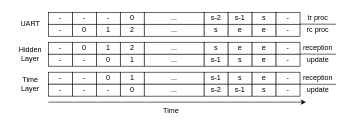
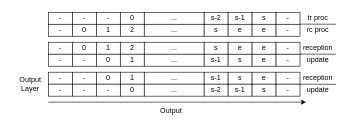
  <mxCell id="0" />
  <mxCell id="1" parent="0" />
  <mxCell id="2" value="-" style="rounded=0;whiteSpace=wrap;html=1;" parent="1" vertex="1"><mxGeometry x="80" y="20" width="40" height="20" as="geometry" /></mxCell>
  <mxCell id="3" value="-" style="rounded=0;whiteSpace=wrap;html=1;" vertex="1" parent="1"><mxGeometry x="80" y="40" width="40" height="20" as="geometry" /></mxCell>
- <mxCell id="4" value="UART" style="text;html=1;align=center;verticalAlign=middle;whiteSpace=wrap;rounded=0;" vertex="1" parent="1"><mxGeometry x="20" y="25" width="60" height="30" as="geometry" /></mxCell>
  <mxCell id="5" value="-" style="rounded=0;whiteSpace=wrap;html=1;" vertex="1" parent="1"><mxGeometry x="80" y="70" width="40" height="20" as="geometry" /></mxCell>
  <mxCell id="6" value="-" style="rounded=0;whiteSpace=wrap;html=1;" vertex="1" parent="1"><mxGeometry x="80" y="90" width="40" height="20" as="geometry" /></mxCell>
- <mxCell id="7" value="Hidden Layer" style="text;html=1;align=center;verticalAlign=middle;whiteSpace=wrap;rounded=0;" vertex="1" parent="1"><mxGeometry x="20" y="75" width="60" height="30" as="geometry" /></mxCell>
  <mxCell id="8" value="-" style="rounded=0;whiteSpace=wrap;html=1;" vertex="1" parent="1"><mxGeometry x="80" y="120" width="40" height="20" as="geometry" /></mxCell>
  <mxCell id="9" value="-" style="rounded=0;whiteSpace=wrap;html=1;" vertex="1" parent="1"><mxGeometry x="80" y="140" width="40" height="20" as="geometry" /></mxCell>
- <mxCell id="10" value="&lt;div&gt;Time&lt;/div&gt;&lt;div&gt;Layer&lt;/div&gt;" style="text;html=1;align=center;verticalAlign=middle;whiteSpace=wrap;rounded=0;" vertex="1" parent="1"><mxGeometry x="20" y="125" width="60" height="30" as="geometry" /></mxCell>
+ <mxCell id="10" value="&lt;div&gt;Output&lt;/div&gt;&lt;div&gt;Layer&lt;/div&gt;" style="text;html=1;align=center;verticalAlign=middle;whiteSpace=wrap;rounded=0;" vertex="1" parent="1"><mxGeometry x="20" y="125" width="60" height="30" as="geometry" /></mxCell>
  <mxCell id="11" value="-" style="rounded=0;whiteSpace=wrap;html=1;" vertex="1" parent="1"><mxGeometry x="120" y="20" width="40" height="20" as="geometry" /></mxCell>
  <mxCell id="12" value="0" style="rounded=0;whiteSpace=wrap;html=1;" vertex="1" parent="1"><mxGeometry x="120" y="40" width="40" height="20" as="geometry" /></mxCell>
  <mxCell id="13" value="0" style="rounded=0;whiteSpace=wrap;html=1;" vertex="1" parent="1"><mxGeometry x="120" y="70" width="40" height="20" as="geometry" /></mxCell>
  <mxCell id="14" value="-" style="rounded=0;whiteSpace=wrap;html=1;" vertex="1" parent="1"><mxGeometry x="120" y="90" width="40" height="20" as="geometry" /></mxCell>
  <mxCell id="15" value="-" style="rounded=0;whiteSpace=wrap;html=1;" vertex="1" parent="1"><mxGeometry x="120" y="120" width="40" height="20" as="geometry" /></mxCell>
  <mxCell id="16" value="-" style="rounded=0;whiteSpace=wrap;html=1;" vertex="1" parent="1"><mxGeometry x="120" y="140" width="40" height="20" as="geometry" /></mxCell>
  <mxCell id="17" value="-" style="rounded=0;whiteSpace=wrap;html=1;" vertex="1" parent="1"><mxGeometry x="160" y="20" width="40" height="20" as="geometry" /></mxCell>
  <mxCell id="18" value="1" style="rounded=0;whiteSpace=wrap;html=1;" vertex="1" parent="1"><mxGeometry x="160" y="40" width="40" height="20" as="geometry" /></mxCell>
  <mxCell id="19" value="1" style="rounded=0;whiteSpace=wrap;html=1;" vertex="1" parent="1"><mxGeometry x="160" y="70" width="40" height="20" as="geometry" /></mxCell>
  <mxCell id="20" value="0" style="rounded=0;whiteSpace=wrap;html=1;" vertex="1" parent="1"><mxGeometry x="160" y="90" width="40" height="20" as="geometry" /></mxCell>
  <mxCell id="21" value="0" style="rounded=0;whiteSpace=wrap;html=1;" vertex="1" parent="1"><mxGeometry x="160" y="120" width="40" height="20" as="geometry" /></mxCell>
  <mxCell id="22" value="-" style="rounded=0;whiteSpace=wrap;html=1;" vertex="1" parent="1"><mxGeometry x="160" y="140" width="40" height="20" as="geometry" /></mxCell>
  <mxCell id="23" value="0" style="rounded=0;whiteSpace=wrap;html=1;" vertex="1" parent="1"><mxGeometry x="200" y="20" width="40" height="20" as="geometry" /></mxCell>
  <mxCell id="24" value="2" style="rounded=0;whiteSpace=wrap;html=1;" vertex="1" parent="1"><mxGeometry x="200" y="40" width="40" height="20" as="geometry" /></mxCell>
  <mxCell id="25" value="2" style="rounded=0;whiteSpace=wrap;html=1;" vertex="1" parent="1"><mxGeometry x="200" y="70" width="40" height="20" as="geometry" /></mxCell>
  <mxCell id="26" value="1" style="rounded=0;whiteSpace=wrap;html=1;" vertex="1" parent="1"><mxGeometry x="200" y="90" width="40" height="20" as="geometry" /></mxCell>
  <mxCell id="27" value="1" style="rounded=0;whiteSpace=wrap;html=1;" vertex="1" parent="1"><mxGeometry x="200" y="120" width="40" height="20" as="geometry" /></mxCell>
  <mxCell id="28" value="0" style="rounded=0;whiteSpace=wrap;html=1;" vertex="1" parent="1"><mxGeometry x="200" y="140" width="40" height="20" as="geometry" /></mxCell>
  <mxCell id="29" value="..." style="rounded=0;whiteSpace=wrap;html=1;" vertex="1" parent="1"><mxGeometry x="240" y="20" width="100" height="20" as="geometry" /></mxCell>
  <mxCell id="30" value="..." style="rounded=0;whiteSpace=wrap;html=1;" vertex="1" parent="1"><mxGeometry x="240" y="40" width="100" height="20" as="geometry" /></mxCell>
  <mxCell id="31" value="..." style="rounded=0;whiteSpace=wrap;html=1;" vertex="1" parent="1"><mxGeometry x="240" y="70" width="100" height="20" as="geometry" /></mxCell>
  <mxCell id="32" value="..." style="rounded=0;whiteSpace=wrap;html=1;" vertex="1" parent="1"><mxGeometry x="240" y="90" width="100" height="20" as="geometry" /></mxCell>
  <mxCell id="33" value="..." style="rounded=0;whiteSpace=wrap;html=1;" vertex="1" parent="1"><mxGeometry x="240" y="120" width="100" height="20" as="geometry" /></mxCell>
  <mxCell id="34" value="..." style="rounded=0;whiteSpace=wrap;html=1;" vertex="1" parent="1"><mxGeometry x="240" y="140" width="100" height="20" as="geometry" /></mxCell>
  <mxCell id="35" value="s-2" style="rounded=0;whiteSpace=wrap;html=1;" vertex="1" parent="1"><mxGeometry x="340" y="20" width="40" height="20" as="geometry" /></mxCell>
  <mxCell id="36" value="s" style="rounded=0;whiteSpace=wrap;html=1;" vertex="1" parent="1"><mxGeometry x="340" y="40" width="40" height="20" as="geometry" /></mxCell>
  <mxCell id="37" value="s" style="rounded=0;whiteSpace=wrap;html=1;" vertex="1" parent="1"><mxGeometry x="340" y="70" width="40" height="20" as="geometry" /></mxCell>
  <mxCell id="38" value="s-1" style="rounded=0;whiteSpace=wrap;html=1;" vertex="1" parent="1"><mxGeometry x="340" y="90" width="40" height="20" as="geometry" /></mxCell>
  <mxCell id="39" value="s-1" style="rounded=0;whiteSpace=wrap;html=1;" vertex="1" parent="1"><mxGeometry x="340" y="120" width="40" height="20" as="geometry" /></mxCell>
  <mxCell id="40" value="&lt;div&gt;s-2&lt;/div&gt;" style="rounded=0;whiteSpace=wrap;html=1;" vertex="1" parent="1"><mxGeometry x="340" y="140" width="40" height="20" as="geometry" /></mxCell>
  <mxCell id="41" value="s-1" style="rounded=0;whiteSpace=wrap;html=1;" vertex="1" parent="1"><mxGeometry x="380" y="20" width="40" height="20" as="geometry" /></mxCell>
  <mxCell id="42" value="e" style="rounded=0;whiteSpace=wrap;html=1;" vertex="1" parent="1"><mxGeometry x="380" y="40" width="40" height="20" as="geometry" /></mxCell>
  <mxCell id="43" value="e" style="rounded=0;whiteSpace=wrap;html=1;" vertex="1" parent="1"><mxGeometry x="380" y="70" width="40" height="20" as="geometry" /></mxCell>
  <mxCell id="44" value="s" style="rounded=0;whiteSpace=wrap;html=1;" vertex="1" parent="1"><mxGeometry x="380" y="90" width="40" height="20" as="geometry" /></mxCell>
  <mxCell id="45" value="s" style="rounded=0;whiteSpace=wrap;html=1;" vertex="1" parent="1"><mxGeometry x="380" y="120" width="40" height="20" as="geometry" /></mxCell>
  <mxCell id="46" value="s-1" style="rounded=0;whiteSpace=wrap;html=1;" vertex="1" parent="1"><mxGeometry x="380" y="140" width="40" height="20" as="geometry" /></mxCell>
  <mxCell id="47" value="s" style="rounded=0;whiteSpace=wrap;html=1;" vertex="1" parent="1"><mxGeometry x="420" y="20" width="40" height="20" as="geometry" /></mxCell>
  <mxCell id="48" value="e" style="rounded=0;whiteSpace=wrap;html=1;" vertex="1" parent="1"><mxGeometry x="420" y="40" width="40" height="20" as="geometry" /></mxCell>
  <mxCell id="49" value="e" style="rounded=0;whiteSpace=wrap;html=1;" vertex="1" parent="1"><mxGeometry x="420" y="70" width="40" height="20" as="geometry" /></mxCell>
  <mxCell id="50" value="e" style="rounded=0;whiteSpace=wrap;html=1;" vertex="1" parent="1"><mxGeometry x="420" y="90" width="40" height="20" as="geometry" /></mxCell>
  <mxCell id="51" value="e" style="rounded=0;whiteSpace=wrap;html=1;" vertex="1" parent="1"><mxGeometry x="420" y="120" width="40" height="20" as="geometry" /></mxCell>
  <mxCell id="52" value="s" style="rounded=0;whiteSpace=wrap;html=1;" vertex="1" parent="1"><mxGeometry x="420" y="140" width="40" height="20" as="geometry" /></mxCell>
  <mxCell id="53" value="-" style="rounded=0;whiteSpace=wrap;html=1;" vertex="1" parent="1"><mxGeometry x="460" y="20" width="40" height="20" as="geometry" /></mxCell>
  <mxCell id="54" value="-" style="rounded=0;whiteSpace=wrap;html=1;" vertex="1" parent="1"><mxGeometry x="460" y="40" width="40" height="20" as="geometry" /></mxCell>
  <mxCell id="55" value="-" style="rounded=0;whiteSpace=wrap;html=1;" vertex="1" parent="1"><mxGeometry x="460" y="70" width="40" height="20" as="geometry" /></mxCell>
  <mxCell id="56" value="-" style="rounded=0;whiteSpace=wrap;html=1;" vertex="1" parent="1"><mxGeometry x="460" y="90" width="40" height="20" as="geometry" /></mxCell>
  <mxCell id="57" value="-" style="rounded=0;whiteSpace=wrap;html=1;" vertex="1" parent="1"><mxGeometry x="460" y="120" width="40" height="20" as="geometry" /></mxCell>
  <mxCell id="58" value="-" style="rounded=0;whiteSpace=wrap;html=1;" vertex="1" parent="1"><mxGeometry x="460" y="140" width="40" height="20" as="geometry" /></mxCell>
  <mxCell id="59" value="tr proc" style="text;html=1;align=center;verticalAlign=middle;whiteSpace=wrap;rounded=0;" vertex="1" parent="1"><mxGeometry x="500" y="20" width="60" height="20" as="geometry" /></mxCell>
  <mxCell id="60" value="rc proc" style="text;html=1;align=center;verticalAlign=middle;whiteSpace=wrap;rounded=0;strokeColor=none;" vertex="1" parent="1"><mxGeometry x="500" y="40" width="60" height="20" as="geometry" /></mxCell>
  <mxCell id="61" value="reception" style="text;html=1;align=center;verticalAlign=middle;whiteSpace=wrap;rounded=0;strokeColor=none;" vertex="1" parent="1"><mxGeometry x="500" y="70" width="60" height="20" as="geometry" /></mxCell>
  <mxCell id="62" value="update" style="text;html=1;align=center;verticalAlign=middle;whiteSpace=wrap;rounded=0;strokeColor=none;" vertex="1" parent="1"><mxGeometry x="500" y="90" width="60" height="20" as="geometry" /></mxCell>
  <mxCell id="63" value="reception" style="text;html=1;align=center;verticalAlign=middle;whiteSpace=wrap;rounded=0;strokeColor=none;" vertex="1" parent="1"><mxGeometry x="500" y="120" width="60" height="20" as="geometry" /></mxCell>
  <mxCell id="64" value="update" style="text;html=1;align=center;verticalAlign=middle;whiteSpace=wrap;rounded=0;strokeColor=none;" vertex="1" parent="1"><mxGeometry x="500" y="140" width="60" height="20" as="geometry" /></mxCell>
  <mxCell id="65" value="" style="endArrow=none;html=1;rounded=0;entryX=1;entryY=0;entryDx=0;entryDy=0;" edge="1" parent="1" target="62"><mxGeometry width="50" height="50" relative="1" as="geometry"><mxPoint x="500" y="89.76" as="sourcePoint" /><mxPoint x="550" y="89.76" as="targetPoint" /></mxGeometry></mxCell>
  <mxCell id="66" value="" style="endArrow=none;html=1;rounded=0;entryX=1;entryY=0;entryDx=0;entryDy=0;" edge="1" parent="1"><mxGeometry width="50" height="50" relative="1" as="geometry"><mxPoint x="500" y="140" as="sourcePoint" /><mxPoint x="560" y="140.24" as="targetPoint" /></mxGeometry></mxCell>
  <mxCell id="67" value="" style="endArrow=none;html=1;rounded=0;entryX=1;entryY=0;entryDx=0;entryDy=0;" edge="1" parent="1"><mxGeometry width="50" height="50" relative="1" as="geometry"><mxPoint x="500" y="39.76" as="sourcePoint" /><mxPoint x="560" y="40" as="targetPoint" /></mxGeometry></mxCell>
  <mxCell id="68" value="" style="endArrow=classic;html=1;rounded=0;" edge="1" parent="1"><mxGeometry width="50" height="50" relative="1" as="geometry"><mxPoint x="80" y="170" as="sourcePoint" /><mxPoint x="510" y="170" as="targetPoint" /></mxGeometry></mxCell>
- <mxCell id="69" value="Time" style="text;html=1;align=center;verticalAlign=middle;whiteSpace=wrap;rounded=0;" vertex="1" parent="1"><mxGeometry x="255" y="170" width="60" height="30" as="geometry" /></mxCell>
+ <mxCell id="69" value="Output" style="text;html=1;align=center;verticalAlign=middle;whiteSpace=wrap;rounded=0;" vertex="1" parent="1"><mxGeometry x="255" y="170" width="60" height="30" as="geometry" /></mxCell>
